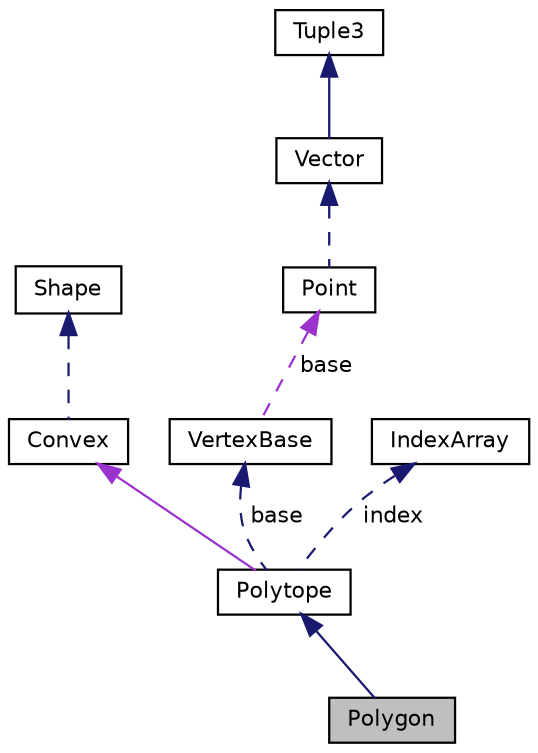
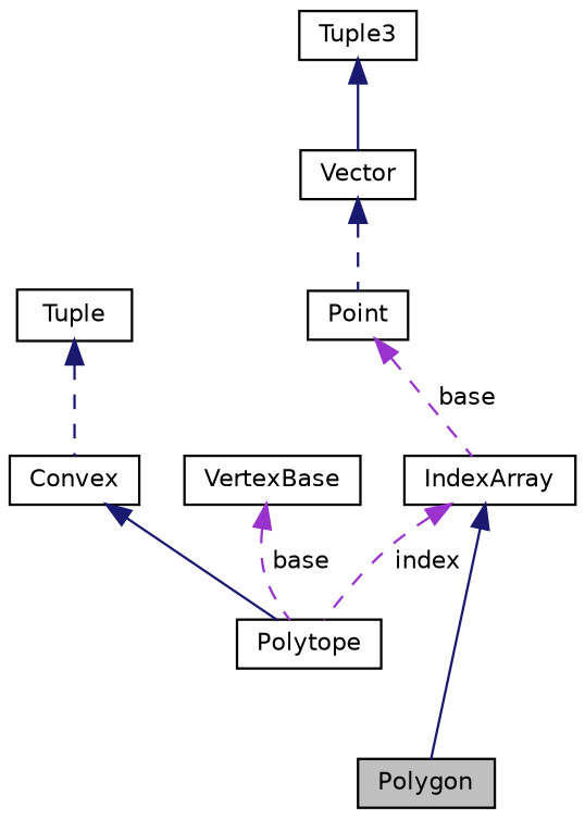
  digraph {
    node [color=black fillcolor=white fontname=Helvetica fontsize=10 shape=record style=filled]
    edge [color=midnightblue dir=back fontname=Helvetica fontsize=10 labelfontname=Helvetica labelfontsize=10 style=dashed]
    n1 [fillcolor=grey75 fontcolor=black height=0.2 label=Polygon width=0.4]
    n2 [height=0.2 label=Polytope width=0.4]
    n3 [height=0.2 label=Convex width=0.4]
-   n4 [height=0.2 label=Shape width=0.4]
+   n4 [height=0.2 label=Tuple width=0.4]
    n5 [height=0.2 label=IndexArray width=0.4]
    n6 [height=0.2 label=VertexBase width=0.4]
    n7 [height=0.2 label=Point width=0.4]
    n8 [height=0.2 label=Vector width=0.4]
    n9 [height=0.2 label=Tuple3 width=0.4]
-   n2 -> n1 [style=solid]
-   n3 -> n2 [color=darkorchid3 style=solid]
+   n5 -> n1 [style=solid]
+   n3 -> n2 [style=solid]
    n4 -> n3
-   n5 -> n2 [label=" index"]
-   n6 -> n2 [label=" base"]
-   n7 -> n6 [color=darkorchid3 label=" base"]
+   n5 -> n2 [color=darkorchid3 label=" index"]
+   n6 -> n2 [color=darkorchid3 label=" base"]
+   n7 -> n5 [color=darkorchid3 label=" base"]
    n8 -> n7
    n9 -> n8 [style=solid]
  }
